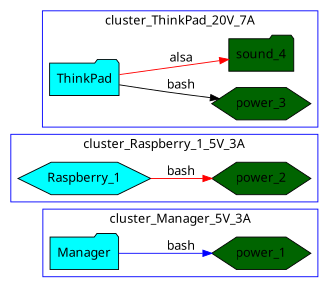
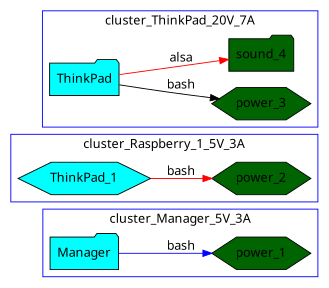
  digraph {
    rankdir=LR
    fontname="Noto Sans"
    node [fillcolor=darkgreen shape=hexagon style=filled fontname="Noto Sans"]
    edge [color=red fontname="Noto Sans"]
    Manager [fillcolor=cyan shape=folder]
    power_1
-   Raspberry_1 [fillcolor=cyan]
+   Raspberry_1 [fillcolor=cyan label=ThinkPad_1]
    power_2
    ThinkPad [fillcolor=cyan shape=folder]
    power_3
    sound_4 [shape=folder]
    subgraph cluster_1 {
      color=blue
      label=cluster_Manager_5V_3A
      Manager
      power_1
    }
    subgraph cluster_2 {
      color=blue
      label=cluster_Raspberry_1_5V_3A
      Raspberry_1
      power_2
    }
    subgraph cluster_3 {
      color=blue
      label=cluster_ThinkPad_20V_7A
      ThinkPad
      power_3
      sound_4
    }
    Manager -> power_1 [label=bash color=blue]
    Raspberry_1 -> power_2 [label=bash]
    ThinkPad -> power_3 [label=bash color=black]
    ThinkPad -> sound_4 [label=alsa]
  }
